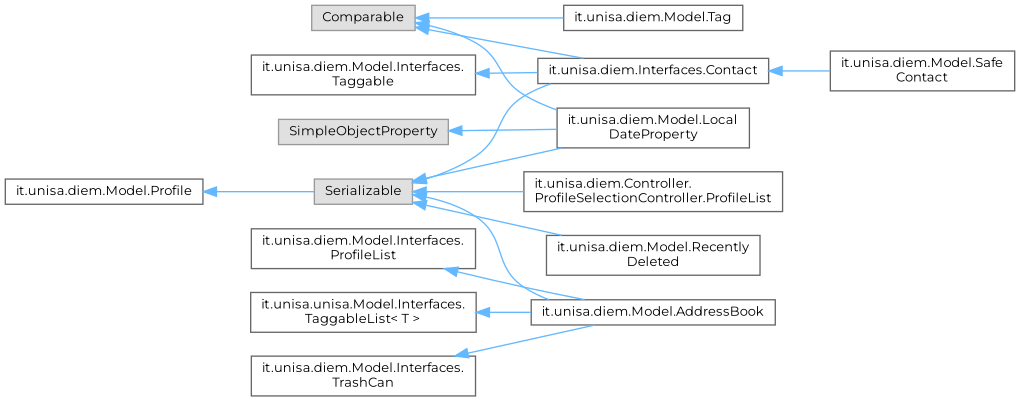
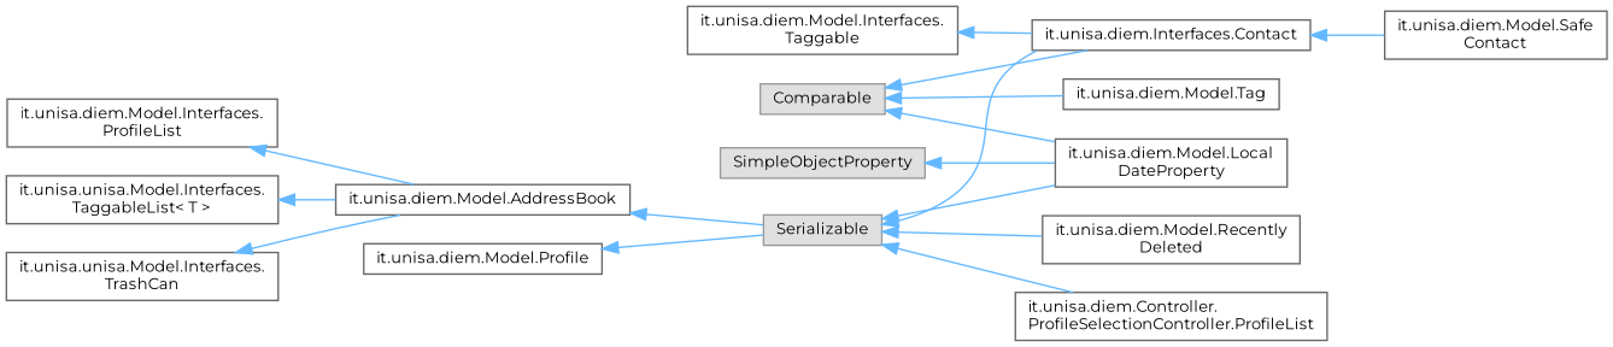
  digraph {
    fontname=Montserrat
    rankdir=LR
    node [color=grey40 fillcolor=white fontname=Montserrat fontsize=10 shape=box style=filled]
    edge [color=steelblue1 dir=back fontname=Montserrat fontsize=10 labelfontname=Helvetica labelfontsize=10 style=solid]
    n1 [color=grey60 fillcolor="#E0E0E0" height=0.2 label=Comparable width=0.4]
    n2 [height=0.2 label="it.unisa.diem.Interfaces.Contact" width=0.4]
    n3 [height=0.2 label="it.unisa.diem.Model.Local\lDateProperty" width=0.4]
    n4 [height=0.2 label="it.unisa.diem.Model.Tag" width=0.4]
    n5 [height=0.2 label="it.unisa.diem.Model.Safe\lContact" width=0.4]
    n6 [height=0.2 label="it.unisa.diem.Model.Interfaces.\lProfileList" width=0.4]
    n7 [height=0.2 label="it.unisa.diem.Model.AddressBook" width=0.4]
    n8 [height=0.2 label="it.unisa.diem.Model.Interfaces.\lTaggable" width=0.4]
    n9 [height=0.2 label="it.unisa.unisa.Model.Interfaces.\lTaggableList\< T \>" width=0.4]
-   n10 [height=0.2 label="it.unisa.diem.Model.Interfaces.\lTrashCan" width=0.4]
+   n10 [height=0.2 label="it.unisa.unisa.Model.Interfaces.\lTrashCan" width=0.4]
    n11 [color=grey60 fillcolor="#E0E0E0" height=0.2 label=Serializable width=0.4]
    n12 [height=0.2 label="it.unisa.diem.Controller.\lProfileSelectionController.ProfileList" width=0.4]
    n13 [height=0.2 label="it.unisa.diem.Model.Recently\lDeleted" width=0.4]
    n14 [height=0.2 label="it.unisa.diem.Model.Profile" width=0.4]
    n15 [color=grey60 fillcolor="#E0E0E0" height=0.2 label=SimpleObjectProperty width=0.4]
    n1 -> n2
    n1 -> n3
    n1 -> n4
    n2 -> n5
    n6 -> n7
    n8 -> n2
    n9 -> n7
    n10 -> n7
    n11 -> n2
    n11 -> n3
-   n11 -> n7
+   n7 -> n11
    n11 -> n12
    n11 -> n13
    n14 -> n11
    n15 -> n3
  }
